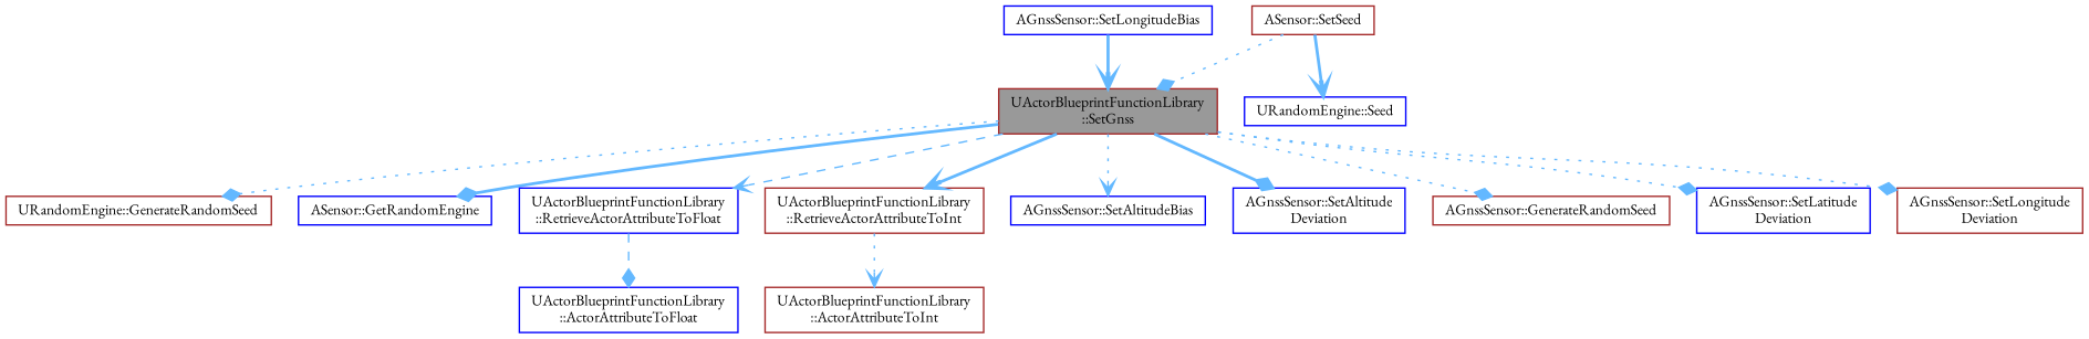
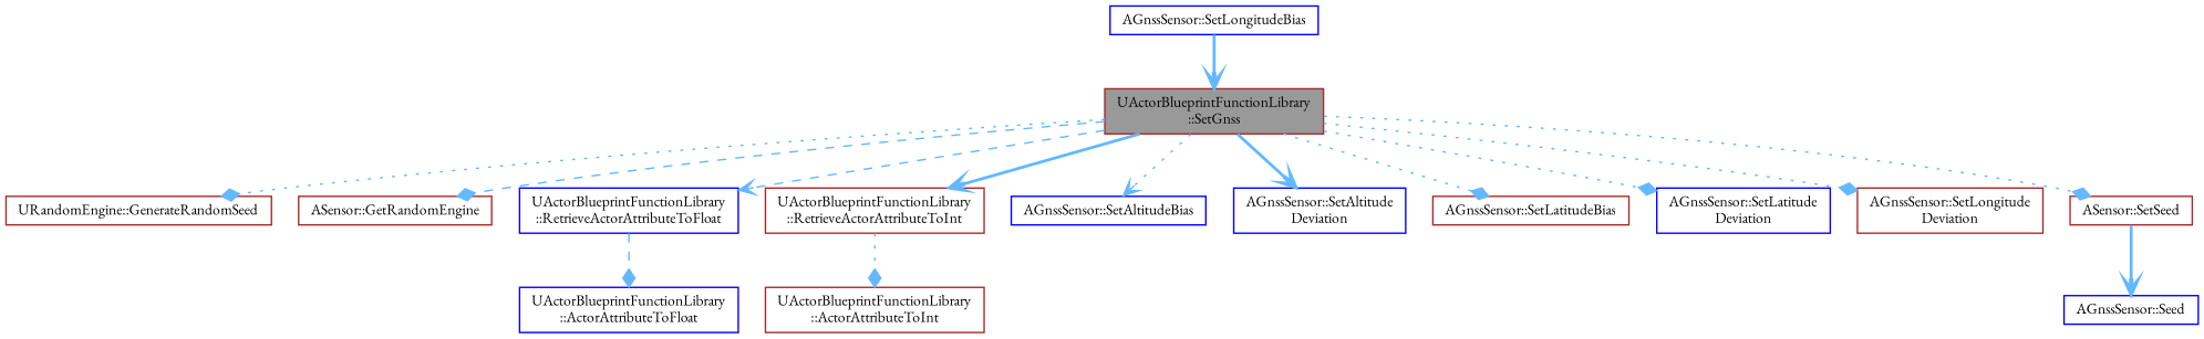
  digraph {
    fontname="EB Garamond"
    rankdir=TB
    node [color=brown fillcolor=white fontname="EB Garamond" fontsize=10 shape=box style=filled]
    edge [arrowhead=diamond color=steelblue1 fontname="EB Garamond" fontsize=10 labelfontname=Helvetica labelfontsize=10 style=dotted]
    n1 [fillcolor=grey60 fontcolor=black height=0.2 label="UActorBlueprintFunctionLibrary\l::SetGnss" width=0.4]
    n2 [height=0.2 label="URandomEngine::GenerateRandomSeed" width=0.4]
-   n3 [color=blue height=0.2 label="ASensor::GetRandomEngine" width=0.4]
+   n3 [height=0.2 label="ASensor::GetRandomEngine" width=0.4]
    n4 [color=blue height=0.2 label="UActorBlueprintFunctionLibrary\l::RetrieveActorAttributeToFloat" width=0.4]
    n5 [height=0.2 label="UActorBlueprintFunctionLibrary\l::RetrieveActorAttributeToInt" width=0.4]
    n6 [color=blue height=0.2 label="AGnssSensor::SetAltitudeBias" width=0.4]
    n7 [color=blue height=0.2 label="AGnssSensor::SetAltitude\lDeviation" width=0.4]
-   n8 [height=0.2 label="AGnssSensor::GenerateRandomSeed" width=0.4]
+   n8 [height=0.2 label="AGnssSensor::SetLatitudeBias" width=0.4]
    n9 [color=blue height=0.2 label="AGnssSensor::SetLatitude\lDeviation" width=0.4]
    n10 [height=0.2 label="AGnssSensor::SetLongitude\lDeviation" width=0.4]
    n11 [height=0.2 label="ASensor::SetSeed" width=0.4]
    n12 [color=blue height=0.2 label="UActorBlueprintFunctionLibrary\l::ActorAttributeToFloat" width=0.4]
    n13 [height=0.2 label="UActorBlueprintFunctionLibrary\l::ActorAttributeToInt" width=0.4]
    n14 [color=blue height=0.2 label="AGnssSensor::SetLongitudeBias" width=0.4]
-   n15 [color=blue height=0.2 label="URandomEngine::Seed" width=0.4]
+   n15 [color=blue height=0.2 label="AGnssSensor::Seed" width=0.4]
    n1 -> n2
-   n1 -> n3 [style=bold]
+   n1 -> n3 [style=dashed]
    n1 -> n4 [arrowhead=vee style=dashed]
    n1 -> n5 [arrowhead=vee style=bold]
    n1 -> n6 [arrowhead=vee]
-   n1 -> n7 [style=bold]
+   n1 -> n7 [arrowhead=vee style=bold]
    n1 -> n8
    n1 -> n9
    n1 -> n10
-   n11 -> n1
+   n1 -> n11
    n4 -> n12 [style=dashed]
-   n5 -> n13 [arrowhead=vee]
+   n5 -> n13
    n11 -> n15 [arrowhead=vee style=bold]
    n14 -> n1 [arrowhead=vee style=bold]
  }
